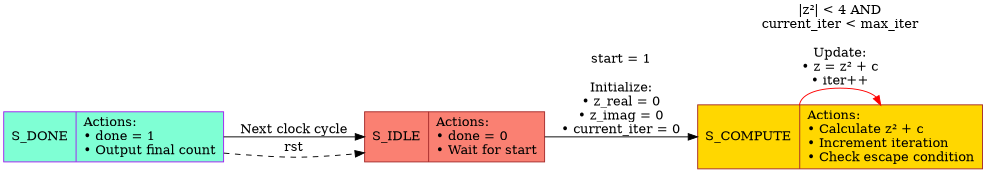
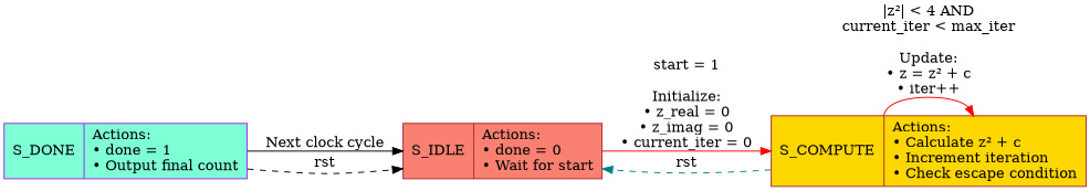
  digraph {
    rankdir=LR
    node [color=brown shape=record style=filled]
    edge [color=red]
    n1 [fillcolor=salmon label="{S_IDLE|Actions:\l• done = 0\l• Wait for start\l}"]
    n2 [fillcolor=gold label="{S_COMPUTE|Actions:\l• Calculate z² + c\l• Increment iteration\l• Check escape condition\l}"]
    n3 [color=purple fillcolor=aquamarine label="{S_DONE|Actions:\l• done = 1\l• Output final count\l}"]
-   n1 -> n2 [color=black label="start = 1\n\nInitialize:\n• z_real = 0\n• z_imag = 0\n• current_iter = 0"]
+   n1 -> n2 [label="start = 1\n\nInitialize:\n• z_real = 0\n• z_imag = 0\n• current_iter = 0"]
+   n2 -> n1 [color=teal constraint=false label=rst style=dashed]
    n2 -> n2 [label="|z²| < 4 AND\ncurrent_iter < max_iter\n\nUpdate:\n• z = z² + c\n• iter++"]
    n3 -> n1 [color=black label="Next clock cycle"]
    n3 -> n1 [color=black constraint=false label=rst style=dashed]
  }
